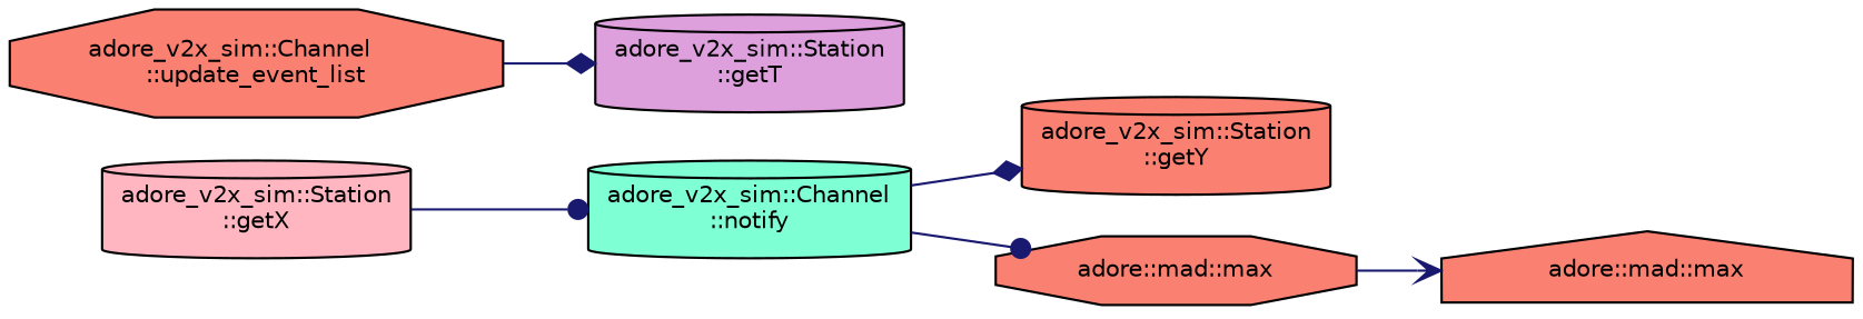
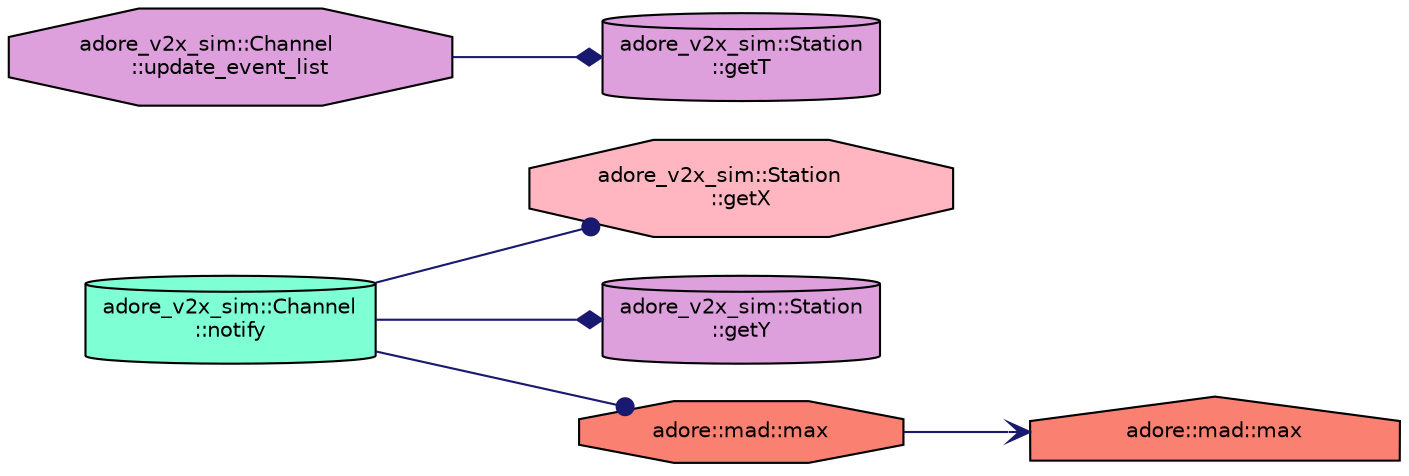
  digraph {
    rankdir=LR
    node [color=black fillcolor=salmon fontname=Helvetica fontsize=10 shape=cylinder style=filled]
    edge [arrowhead=dot color=midnightblue fontname=Helvetica fontsize=10 labelfontname=Helvetica labelfontsize=10 style=solid]
    n1 [fillcolor=aquamarine fontcolor=black height=0.2 label="adore_v2x_sim::Channel\l::notify" width=0.4]
-   n2 [fillcolor=lightpink height=0.2 label="adore_v2x_sim::Station\l::getX" width=0.4]
-   n3 [height=0.2 label="adore_v2x_sim::Station\l::getY" width=0.4]
+   n2 [fillcolor=lightpink height=0.2 label="adore_v2x_sim::Station\l::getX" shape=octagon width=0.4]
+   n3 [fillcolor=plum height=0.2 label="adore_v2x_sim::Station\l::getY" width=0.4]
    n4 [height=0.2 label="adore::mad::max" shape=octagon width=0.4]
    n5 [height=0.2 label="adore::mad::max" shape=house width=0.4]
-   n6 [height=0.2 label="adore_v2x_sim::Channel\l::update_event_list" shape=octagon width=0.4]
+   n6 [fillcolor=plum height=0.2 label="adore_v2x_sim::Channel\l::update_event_list" shape=octagon width=0.4]
    n7 [fillcolor=plum height=0.2 label="adore_v2x_sim::Station\l::getT" width=0.4]
-   n2 -> n1
+   n1 -> n2
    n1 -> n3 [arrowhead=diamond]
    n1 -> n4
    n4 -> n5 [arrowhead=vee]
    n6 -> n7 [arrowhead=diamond]
  }
